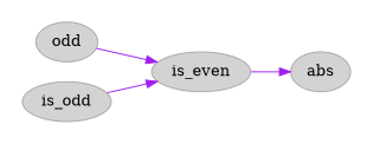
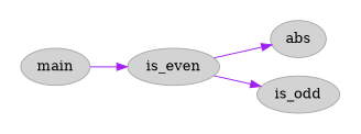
  strict digraph {
    compound=true
    rankdir=LR
    node [color=darkgray fillcolor=lightgray shape=oval style=filled]
    edge [color=purple]
-   n1 [label=odd]
+   n1 [label=main]
    n2 [label=is_odd]
    n3 [label=abs]
    n4 [label=is_even]
    subgraph cluster_1 {
      peripheries=0
      n1
      n2
      n3
      n4
    }
    n1 -> n4
-   n2 -> n4
+   n4 -> n2
    n4 -> n3
  }
